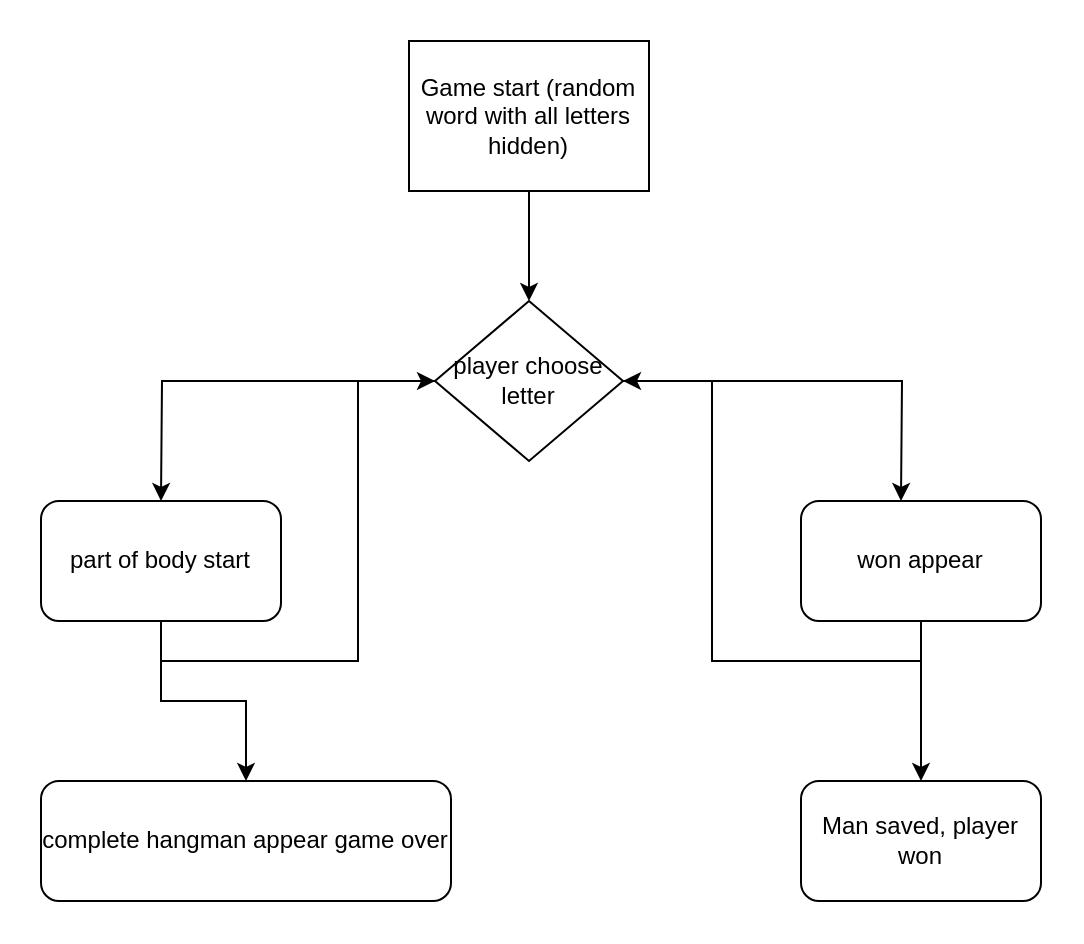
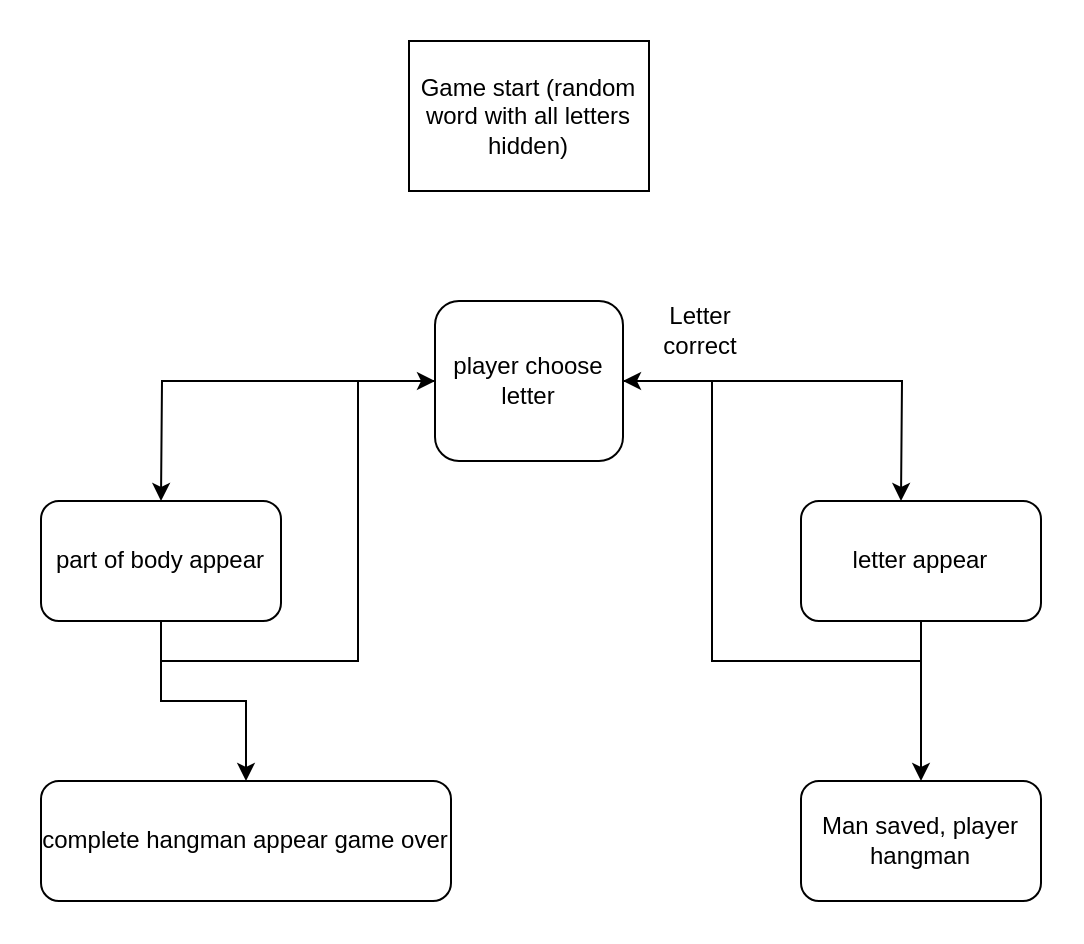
  <mxCell id="0" />
  <mxCell id="1" parent="0" />
- <mxCell id="2" value="" style="edgeStyle=orthogonalEdgeStyle;rounded=0;orthogonalLoop=1;jettySize=auto;html=1;" edge="1" parent="1" source="3" target="6"><mxGeometry relative="1" as="geometry" /></mxCell>
  <mxCell id="3" value="Game start (random word with all letters hidden)" style="rounded=0;whiteSpace=wrap;html=1;" vertex="1" parent="1"><mxGeometry x="204" y="20" width="120" height="75" as="geometry" /></mxCell>
  <mxCell id="4" value="" style="edgeStyle=orthogonalEdgeStyle;rounded=0;orthogonalLoop=1;jettySize=auto;html=1;" edge="1" parent="1" source="6"><mxGeometry relative="1" as="geometry"><mxPoint x="450" y="250" as="targetPoint" /></mxGeometry></mxCell>
  <mxCell id="5" value="" style="edgeStyle=orthogonalEdgeStyle;rounded=0;orthogonalLoop=1;jettySize=auto;html=1;" edge="1" parent="1" source="6"><mxGeometry relative="1" as="geometry"><mxPoint x="80" y="250" as="targetPoint" /></mxGeometry></mxCell>
- <mxCell id="6" value="player choose letter" style="rhombus;whiteSpace=wrap;html=1;rounded=0;" vertex="1" parent="1"><mxGeometry x="217" y="150" width="94" height="80" as="geometry" /></mxCell>
+ <mxCell id="6" value="player choose letter" style="whiteSpace=wrap;html=1;rounded=1;" vertex="1" parent="1"><mxGeometry x="217" y="150" width="94" height="80" as="geometry" /></mxCell>
+ <mxCell id="7" value="Letter correct" style="text;html=1;strokeColor=none;fillColor=none;align=center;verticalAlign=middle;whiteSpace=wrap;rounded=0;" vertex="1" parent="1"><mxGeometry x="330" y="150" width="40" height="30" as="geometry" /></mxCell>
  <mxCell id="8" style="edgeStyle=orthogonalEdgeStyle;rounded=0;orthogonalLoop=1;jettySize=auto;html=1;exitX=0.5;exitY=1;exitDx=0;exitDy=0;entryX=1;entryY=0.5;entryDx=0;entryDy=0;" edge="1" parent="1" source="10" target="6"><mxGeometry relative="1" as="geometry" /></mxCell>
  <mxCell id="9" value="" style="edgeStyle=orthogonalEdgeStyle;rounded=0;orthogonalLoop=1;jettySize=auto;html=1;" edge="1" parent="1" source="10" target="15"><mxGeometry relative="1" as="geometry" /></mxCell>
- <mxCell id="10" value="won appear" style="rounded=1;whiteSpace=wrap;html=1;" vertex="1" parent="1"><mxGeometry x="400" y="250" width="120" height="60" as="geometry" /></mxCell>
+ <mxCell id="10" value="letter appear" style="rounded=1;whiteSpace=wrap;html=1;" vertex="1" parent="1"><mxGeometry x="400" y="250" width="120" height="60" as="geometry" /></mxCell>
  <mxCell id="11" style="edgeStyle=orthogonalEdgeStyle;rounded=0;orthogonalLoop=1;jettySize=auto;html=1;exitX=0.5;exitY=1;exitDx=0;exitDy=0;entryX=0;entryY=0.5;entryDx=0;entryDy=0;" edge="1" parent="1" source="13" target="6"><mxGeometry relative="1" as="geometry"><mxPoint x="0" y="130" as="targetPoint" /></mxGeometry></mxCell>
  <mxCell id="12" value="" style="edgeStyle=orthogonalEdgeStyle;rounded=0;orthogonalLoop=1;jettySize=auto;html=1;" edge="1" parent="1" source="13" target="14"><mxGeometry relative="1" as="geometry" /></mxCell>
- <mxCell id="13" value="part of body start" style="rounded=1;whiteSpace=wrap;html=1;" vertex="1" parent="1"><mxGeometry x="20" y="250" width="120" height="60" as="geometry" /></mxCell>
+ <mxCell id="13" value="part of body appear" style="rounded=1;whiteSpace=wrap;html=1;" vertex="1" parent="1"><mxGeometry x="20" y="250" width="120" height="60" as="geometry" /></mxCell>
  <mxCell id="14" value="complete hangman appear game over" style="whiteSpace=wrap;html=1;rounded=1;" vertex="1" parent="1"><mxGeometry x="20" y="390" width="205" height="60" as="geometry" /></mxCell>
- <mxCell id="15" value="Man saved, player won" style="whiteSpace=wrap;html=1;rounded=1;" vertex="1" parent="1"><mxGeometry x="400" y="390" width="120" height="60" as="geometry" /></mxCell>
+ <mxCell id="15" value="Man saved, player hangman" style="whiteSpace=wrap;html=1;rounded=1;" vertex="1" parent="1"><mxGeometry x="400" y="390" width="120" height="60" as="geometry" /></mxCell>
